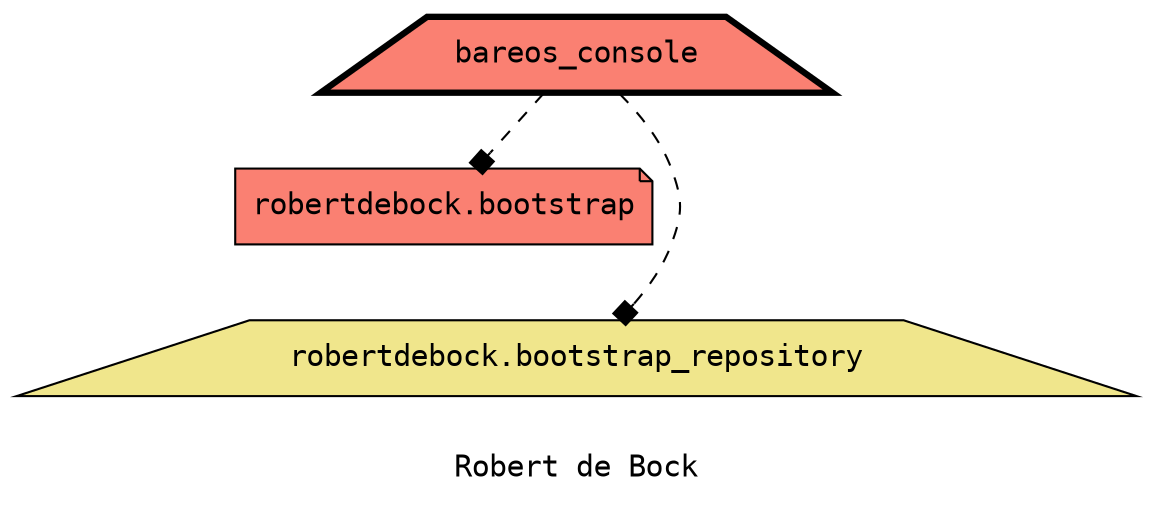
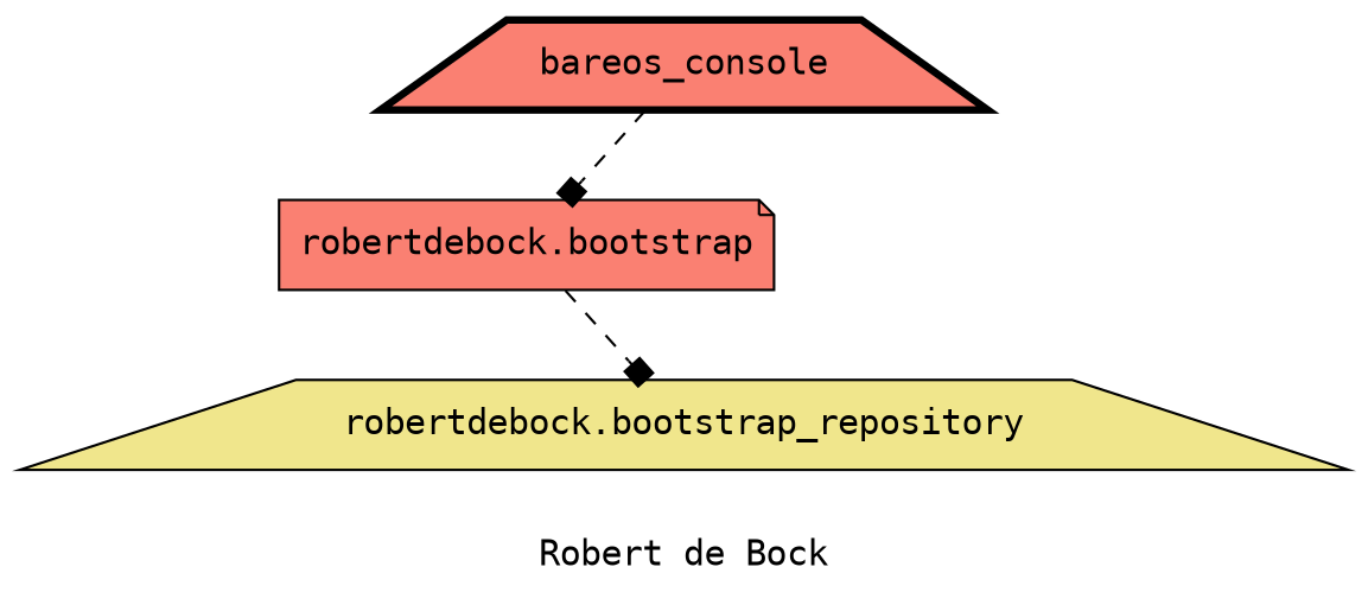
  digraph {
    fontname="DejaVu Sans Mono"
    label="Robert de Bock"
    node [fillcolor=salmon fontname="DejaVu Sans Mono" shape=trapezium style=filled]
    edge [arrowhead=box fontname="DejaVu Sans Mono" style=dashed]
    bareos_console [penwidth=3]
    "robertdebock.bootstrap" [shape=note]
    n3 [fillcolor=khaki label="robertdebock.bootstrap_repository"]
    bareos_console -> "robertdebock.bootstrap"
-   bareos_console -> n3
+   "robertdebock.bootstrap" -> n3
  }
